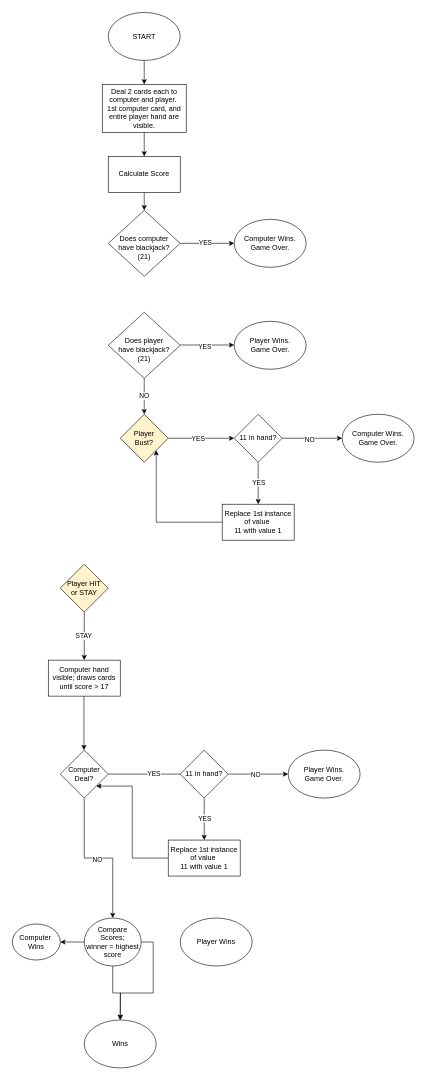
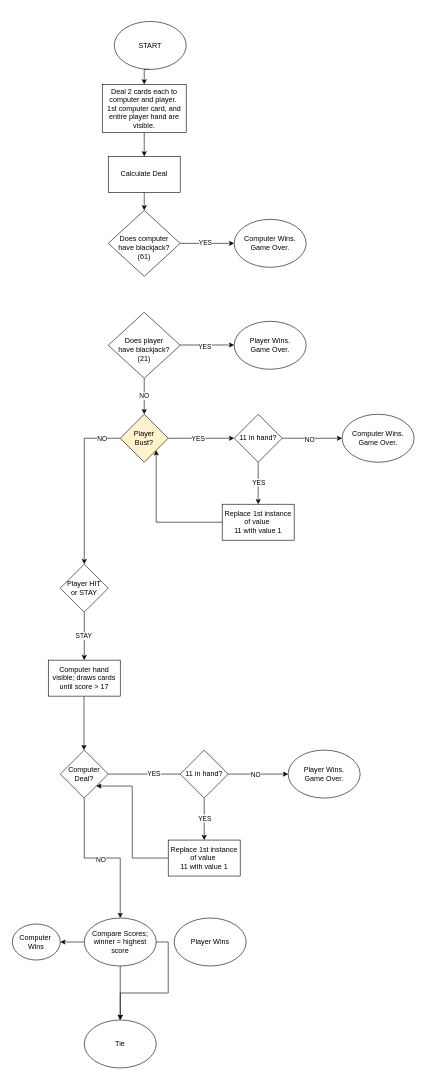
  <mxCell id="0" />
  <mxCell id="1" parent="0" />
  <mxCell id="2" style="edgeStyle=orthogonalEdgeStyle;rounded=0;orthogonalLoop=1;jettySize=auto;html=1;exitX=0.5;exitY=1;exitDx=0;exitDy=0;" parent="1" source="3" edge="1"><mxGeometry relative="1" as="geometry"><mxPoint x="240" y="140" as="targetPoint" /></mxGeometry></mxCell>
- <mxCell id="3" value="START" style="ellipse;whiteSpace=wrap;html=1;" parent="1" vertex="1"><mxGeometry x="180" y="20" width="120" height="80" as="geometry" /></mxCell>
+ <mxCell id="3" value="START" style="ellipse;whiteSpace=wrap;html=1;" parent="1" vertex="1"><mxGeometry x="190" y="35" width="120" height="80" as="geometry" /></mxCell>
  <mxCell id="4" style="edgeStyle=orthogonalEdgeStyle;rounded=0;orthogonalLoop=1;jettySize=auto;html=1;" parent="1" source="5" edge="1"><mxGeometry relative="1" as="geometry"><mxPoint x="240" y="260" as="targetPoint" /></mxGeometry></mxCell>
  <mxCell id="5" value="Deal 2 cards each to computer and player.&amp;nbsp;&lt;br&gt;1st computer card, and entire player hand are visible." style="rounded=0;whiteSpace=wrap;html=1;" parent="1" vertex="1"><mxGeometry x="170" y="140" width="140" height="80" as="geometry" /></mxCell>
  <mxCell id="6" style="edgeStyle=orthogonalEdgeStyle;rounded=0;orthogonalLoop=1;jettySize=auto;html=1;exitX=0.5;exitY=1;exitDx=0;exitDy=0;" parent="1" source="7" edge="1"><mxGeometry relative="1" as="geometry"><mxPoint x="240" y="350" as="targetPoint" /></mxGeometry></mxCell>
- <mxCell id="7" value="Calculate Score" style="rounded=0;whiteSpace=wrap;html=1;" parent="1" vertex="1"><mxGeometry x="180" y="260" width="120" height="60" as="geometry" /></mxCell>
+ <mxCell id="7" value="Calculate Deal" style="rounded=0;whiteSpace=wrap;html=1;" parent="1" vertex="1"><mxGeometry x="180" y="260" width="120" height="60" as="geometry" /></mxCell>
  <mxCell id="8" style="edgeStyle=orthogonalEdgeStyle;rounded=0;orthogonalLoop=1;jettySize=auto;html=1;entryX=0;entryY=0.5;entryDx=0;entryDy=0;" parent="1" source="10" target="11" edge="1"><mxGeometry relative="1" as="geometry"><mxPoint x="390" y="415" as="targetPoint" /><Array as="points"><mxPoint x="380" y="405" /><mxPoint x="380" y="405" /></Array></mxGeometry></mxCell>
  <mxCell id="9" value="YES" style="edgeLabel;html=1;align=center;verticalAlign=middle;resizable=0;points=[];" parent="8" vertex="1" connectable="0"><mxGeometry x="-0.098" y="1" relative="1" as="geometry"><mxPoint as="offset" /></mxGeometry></mxCell>
- <mxCell id="10" value="&lt;div&gt;&lt;span style=&quot;background-color: initial;&quot;&gt;&lt;br&gt;&lt;/span&gt;&lt;/div&gt;&lt;div&gt;&lt;span style=&quot;background-color: initial;&quot;&gt;Does computer&lt;/span&gt;&lt;/div&gt;&lt;div&gt;&lt;span style=&quot;background-color: initial;&quot;&gt;have blackjack?&lt;/span&gt;&lt;/div&gt;&lt;div&gt;(21)&lt;/div&gt;" style="rhombus;whiteSpace=wrap;html=1;" parent="1" vertex="1"><mxGeometry x="180" y="350" width="120" height="110" as="geometry" /></mxCell>
+ <mxCell id="10" value="&lt;div&gt;&lt;span style=&quot;background-color: initial;&quot;&gt;&lt;br&gt;&lt;/span&gt;&lt;/div&gt;&lt;div&gt;&lt;span style=&quot;background-color: initial;&quot;&gt;Does computer&lt;/span&gt;&lt;/div&gt;&lt;div&gt;&lt;span style=&quot;background-color: initial;&quot;&gt;have blackjack?&lt;/span&gt;&lt;/div&gt;&lt;div&gt;(61)&lt;/div&gt;" style="rhombus;whiteSpace=wrap;html=1;" parent="1" vertex="1"><mxGeometry x="180" y="350" width="120" height="110" as="geometry" /></mxCell>
  <mxCell id="11" value="Computer Wins.&lt;div&gt;Game Over.&lt;/div&gt;" style="ellipse;whiteSpace=wrap;html=1;" parent="1" vertex="1"><mxGeometry x="390" y="365" width="120" height="80" as="geometry" /></mxCell>
  <mxCell id="12" style="edgeStyle=orthogonalEdgeStyle;rounded=0;orthogonalLoop=1;jettySize=auto;html=1;entryX=0.5;entryY=0;entryDx=0;entryDy=0;" parent="1" source="14" edge="1"><mxGeometry relative="1" as="geometry"><mxPoint x="240" y="690" as="targetPoint" /></mxGeometry></mxCell>
  <mxCell id="13" value="NO" style="edgeLabel;html=1;align=center;verticalAlign=middle;resizable=0;points=[];" parent="12" vertex="1" connectable="0"><mxGeometry x="-0.05" y="-1" relative="1" as="geometry"><mxPoint as="offset" /></mxGeometry></mxCell>
  <mxCell id="14" value="&lt;div&gt;&lt;span style=&quot;background-color: initial;&quot;&gt;&lt;br&gt;&lt;/span&gt;&lt;/div&gt;&lt;div&gt;&lt;span style=&quot;background-color: initial;&quot;&gt;Does player&lt;/span&gt;&lt;/div&gt;&lt;div&gt;&lt;span style=&quot;background-color: initial;&quot;&gt;have blackjack?&lt;/span&gt;&lt;/div&gt;&lt;div&gt;(21)&lt;/div&gt;" style="rhombus;whiteSpace=wrap;html=1;" parent="1" vertex="1"><mxGeometry x="180" y="520" width="120" height="110" as="geometry" /></mxCell>
  <mxCell id="15" style="edgeStyle=orthogonalEdgeStyle;rounded=0;orthogonalLoop=1;jettySize=auto;html=1;" parent="1" edge="1"><mxGeometry relative="1" as="geometry"><mxPoint x="390" y="574.5" as="targetPoint" /><mxPoint x="300" y="574.5" as="sourcePoint" /></mxGeometry></mxCell>
  <mxCell id="16" value="YES" style="edgeLabel;html=1;align=center;verticalAlign=middle;resizable=0;points=[];" parent="15" vertex="1" connectable="0"><mxGeometry x="-0.116" y="-1" relative="1" as="geometry"><mxPoint y="1" as="offset" /></mxGeometry></mxCell>
  <mxCell id="17" value="Player Wins.&lt;div&gt;Game Over.&lt;/div&gt;" style="ellipse;whiteSpace=wrap;html=1;" parent="1" vertex="1"><mxGeometry x="390" y="535" width="120" height="80" as="geometry" /></mxCell>
  <mxCell id="18" style="edgeStyle=orthogonalEdgeStyle;rounded=0;orthogonalLoop=1;jettySize=auto;html=1;" parent="1" source="22" edge="1"><mxGeometry relative="1" as="geometry"><mxPoint x="390" y="730" as="targetPoint" /></mxGeometry></mxCell>
  <mxCell id="19" value="YES" style="edgeLabel;html=1;align=center;verticalAlign=middle;resizable=0;points=[];" parent="18" vertex="1" connectable="0"><mxGeometry x="0.12" y="-3" relative="1" as="geometry"><mxPoint x="-12" y="-3" as="offset" /></mxGeometry></mxCell>
+ <mxCell id="20" style="edgeStyle=orthogonalEdgeStyle;rounded=0;orthogonalLoop=1;jettySize=auto;html=1;exitX=0;exitY=0.5;exitDx=0;exitDy=0;" parent="1" source="22" target="33" edge="1"><mxGeometry relative="1" as="geometry"><mxPoint x="150" y="940" as="targetPoint" /></mxGeometry></mxCell>
+ <mxCell id="21" value="NO" style="edgeLabel;html=1;align=center;verticalAlign=middle;resizable=0;points=[];" parent="20" vertex="1" connectable="0"><mxGeometry x="-0.803" y="2" relative="1" as="geometry"><mxPoint x="-4" y="-2" as="offset" /></mxGeometry></mxCell>
  <mxCell id="22" value="Player&lt;div&gt;Bust?&lt;/div&gt;" style="rhombus;whiteSpace=wrap;html=1;fillColor=#fff2cc;" parent="1" vertex="1"><mxGeometry x="200" y="690" width="80" height="80" as="geometry" /></mxCell>
  <mxCell id="23" style="edgeStyle=orthogonalEdgeStyle;rounded=0;orthogonalLoop=1;jettySize=auto;html=1;" parent="1" source="27" edge="1"><mxGeometry relative="1" as="geometry"><mxPoint x="570" y="730" as="targetPoint" /></mxGeometry></mxCell>
  <mxCell id="24" value="NO" style="edgeLabel;html=1;align=center;verticalAlign=middle;resizable=0;points=[];" parent="23" vertex="1" connectable="0"><mxGeometry x="-0.108" y="-1" relative="1" as="geometry"><mxPoint as="offset" /></mxGeometry></mxCell>
  <mxCell id="25" style="edgeStyle=orthogonalEdgeStyle;rounded=0;orthogonalLoop=1;jettySize=auto;html=1;exitX=0.5;exitY=1;exitDx=0;exitDy=0;" parent="1" source="27" edge="1"><mxGeometry relative="1" as="geometry"><mxPoint x="430" y="840" as="targetPoint" /></mxGeometry></mxCell>
  <mxCell id="26" value="YES" style="edgeLabel;html=1;align=center;verticalAlign=middle;resizable=0;points=[];" parent="25" vertex="1" connectable="0"><mxGeometry x="-0.064" y="3" relative="1" as="geometry"><mxPoint x="-3" as="offset" /></mxGeometry></mxCell>
  <mxCell id="27" value="11 in hand?" style="rhombus;whiteSpace=wrap;html=1;" parent="1" vertex="1"><mxGeometry x="390" y="690" width="80" height="80" as="geometry" /></mxCell>
  <mxCell id="28" value="Computer Wins.&lt;div&gt;Game Over.&lt;/div&gt;" style="ellipse;whiteSpace=wrap;html=1;" parent="1" vertex="1"><mxGeometry x="570" y="690" width="120" height="80" as="geometry" /></mxCell>
  <mxCell id="29" style="edgeStyle=orthogonalEdgeStyle;rounded=0;orthogonalLoop=1;jettySize=auto;html=1;exitX=0;exitY=0.5;exitDx=0;exitDy=0;entryX=1;entryY=1;entryDx=0;entryDy=0;" parent="1" source="30" target="22" edge="1"><mxGeometry relative="1" as="geometry"><mxPoint x="260" y="780" as="targetPoint" /><Array as="points"><mxPoint x="260" y="870" /></Array></mxGeometry></mxCell>
  <mxCell id="30" value="Replace 1st instance of value&amp;nbsp;&lt;div&gt;&lt;span style=&quot;background-color: initial;&quot;&gt;11 with value 1&lt;/span&gt;&lt;/div&gt;" style="rounded=0;whiteSpace=wrap;html=1;" parent="1" vertex="1"><mxGeometry x="370" y="840" width="120" height="60" as="geometry" /></mxCell>
  <mxCell id="31" style="edgeStyle=orthogonalEdgeStyle;rounded=0;orthogonalLoop=1;jettySize=auto;html=1;exitX=0.5;exitY=1;exitDx=0;exitDy=0;" parent="1" source="33" edge="1"><mxGeometry relative="1" as="geometry"><mxPoint x="140" y="1100" as="targetPoint" /></mxGeometry></mxCell>
  <mxCell id="32" value="STAY" style="edgeLabel;html=1;align=center;verticalAlign=middle;resizable=0;points=[];" parent="31" vertex="1" connectable="0"><mxGeometry x="-0.031" y="-2" relative="1" as="geometry"><mxPoint as="offset" /></mxGeometry></mxCell>
- <mxCell id="33" value="Player HIT&lt;div&gt;or STAY&lt;/div&gt;" style="rhombus;whiteSpace=wrap;html=1;fillColor=#fff2cc;" parent="1" vertex="1"><mxGeometry x="100" y="940" width="80" height="80" as="geometry" /></mxCell>
+ <mxCell id="33" value="Player HIT&lt;div&gt;or STAY&lt;/div&gt;" style="rhombus;whiteSpace=wrap;html=1;" parent="1" vertex="1"><mxGeometry x="100" y="940" width="80" height="80" as="geometry" /></mxCell>
  <mxCell id="34" style="edgeStyle=orthogonalEdgeStyle;rounded=0;orthogonalLoop=1;jettySize=auto;html=1;exitX=0.5;exitY=1;exitDx=0;exitDy=0;" parent="1" edge="1"><mxGeometry relative="1" as="geometry"><mxPoint x="139.5" y="1250" as="targetPoint" /><mxPoint x="139.5" y="1160" as="sourcePoint" /></mxGeometry></mxCell>
  <mxCell id="35" value="Computer hand visible; draws cards until score &amp;gt; 17" style="rounded=0;whiteSpace=wrap;html=1;" parent="1" vertex="1"><mxGeometry x="80" y="1100" width="120" height="60" as="geometry" /></mxCell>
  <mxCell id="36" style="edgeStyle=orthogonalEdgeStyle;rounded=0;orthogonalLoop=1;jettySize=auto;html=1;exitX=1;exitY=0.5;exitDx=0;exitDy=0;" parent="1" source="40" edge="1"><mxGeometry relative="1" as="geometry"><mxPoint x="330" y="1290" as="targetPoint" /></mxGeometry></mxCell>
  <mxCell id="37" value="YES" style="edgeLabel;html=1;align=center;verticalAlign=middle;resizable=0;points=[];" parent="36" vertex="1" connectable="0"><mxGeometry x="-0.006" y="1" relative="1" as="geometry"><mxPoint x="-1" y="-1" as="offset" /></mxGeometry></mxCell>
  <mxCell id="38" style="edgeStyle=orthogonalEdgeStyle;rounded=0;orthogonalLoop=1;jettySize=auto;html=1;exitX=0.5;exitY=1;exitDx=0;exitDy=0;" parent="1" source="40" target="52" edge="1"><mxGeometry relative="1" as="geometry"><mxPoint x="140" y="1430" as="targetPoint" /></mxGeometry></mxCell>
  <mxCell id="39" value="NO" style="edgeLabel;html=1;align=center;verticalAlign=middle;resizable=0;points=[];" parent="38" vertex="1" connectable="0"><mxGeometry x="-0.025" y="-2" relative="1" as="geometry"><mxPoint as="offset" /></mxGeometry></mxCell>
  <mxCell id="40" value="Computer&lt;br&gt;Deal?" style="rhombus;whiteSpace=wrap;html=1;" parent="1" vertex="1"><mxGeometry x="100" y="1250" width="80" height="80" as="geometry" /></mxCell>
  <mxCell id="41" style="edgeStyle=orthogonalEdgeStyle;rounded=0;orthogonalLoop=1;jettySize=auto;html=1;" parent="1" source="45" edge="1"><mxGeometry relative="1" as="geometry"><mxPoint x="480" y="1290" as="targetPoint" /></mxGeometry></mxCell>
  <mxCell id="42" value="NO" style="edgeLabel;html=1;align=center;verticalAlign=middle;resizable=0;points=[];" parent="41" vertex="1" connectable="0"><mxGeometry x="-0.108" y="-1" relative="1" as="geometry"><mxPoint as="offset" /></mxGeometry></mxCell>
  <mxCell id="43" style="edgeStyle=orthogonalEdgeStyle;rounded=0;orthogonalLoop=1;jettySize=auto;html=1;exitX=0.5;exitY=1;exitDx=0;exitDy=0;" parent="1" source="45" edge="1"><mxGeometry relative="1" as="geometry"><mxPoint x="340" y="1400" as="targetPoint" /></mxGeometry></mxCell>
  <mxCell id="44" value="YES" style="edgeLabel;html=1;align=center;verticalAlign=middle;resizable=0;points=[];" parent="43" vertex="1" connectable="0"><mxGeometry x="-0.064" y="3" relative="1" as="geometry"><mxPoint x="-3" as="offset" /></mxGeometry></mxCell>
  <mxCell id="45" value="11 in hand?" style="rhombus;whiteSpace=wrap;html=1;" parent="1" vertex="1"><mxGeometry x="300" y="1250" width="80" height="80" as="geometry" /></mxCell>
  <mxCell id="46" value="Player Wins.&lt;div&gt;Game Over.&lt;/div&gt;" style="ellipse;whiteSpace=wrap;html=1;" parent="1" vertex="1"><mxGeometry x="480" y="1250" width="120" height="80" as="geometry" /></mxCell>
  <mxCell id="47" style="edgeStyle=orthogonalEdgeStyle;rounded=0;orthogonalLoop=1;jettySize=auto;html=1;exitX=0;exitY=0.5;exitDx=0;exitDy=0;entryX=1;entryY=1;entryDx=0;entryDy=0;" parent="1" source="48" target="40" edge="1"><mxGeometry relative="1" as="geometry"><mxPoint x="170" y="1310" as="targetPoint" /><Array as="points"><mxPoint x="220" y="1430" /><mxPoint x="220" y="1310" /></Array></mxGeometry></mxCell>
  <mxCell id="48" value="Replace 1st instance of value&amp;nbsp;&lt;div&gt;&lt;span style=&quot;background-color: initial;&quot;&gt;11 with value 1&lt;/span&gt;&lt;/div&gt;" style="rounded=0;whiteSpace=wrap;html=1;" parent="1" vertex="1"><mxGeometry x="280" y="1400" width="120" height="60" as="geometry" /></mxCell>
  <mxCell id="49" style="edgeStyle=orthogonalEdgeStyle;rounded=0;orthogonalLoop=1;jettySize=auto;html=1;" parent="1" source="52" target="54" edge="1"><mxGeometry relative="1" as="geometry"><mxPoint x="50" y="1570" as="targetPoint" /></mxGeometry></mxCell>
  <mxCell id="50" style="edgeStyle=orthogonalEdgeStyle;rounded=0;orthogonalLoop=1;jettySize=auto;html=1;exitX=0.5;exitY=1;exitDx=0;exitDy=0;" parent="1" source="52" edge="1"><mxGeometry relative="1" as="geometry"><mxPoint x="200" y="1700" as="targetPoint" /></mxGeometry></mxCell>
  <mxCell id="51" style="edgeStyle=orthogonalEdgeStyle;rounded=0;orthogonalLoop=1;jettySize=auto;html=1;exitX=1;exitY=0.5;exitDx=0;exitDy=0;" parent="1" source="52" target="55" edge="1"><mxGeometry relative="1" as="geometry"><mxPoint x="360" y="1570" as="targetPoint" /></mxGeometry></mxCell>
- <mxCell id="52" value="Compare Scores;&lt;div&gt;winner = highest score&lt;/div&gt;" style="ellipse;whiteSpace=wrap;html=1;" parent="1" vertex="1"><mxGeometry x="140" y="1530" width="95" height="80" as="geometry" /></mxCell>
- <mxCell id="53" value="Player Wins" style="ellipse;whiteSpace=wrap;html=1;" parent="1" vertex="1"><mxGeometry x="300" y="1530" width="120" height="80" as="geometry" /></mxCell>
+ <mxCell id="52" value="Compare Scores;&lt;div&gt;winner = highest score&lt;/div&gt;" style="ellipse;whiteSpace=wrap;html=1;" parent="1" vertex="1"><mxGeometry x="140" y="1530" width="120" height="80" as="geometry" /></mxCell>
+ <mxCell id="53" value="Player Wins" style="ellipse;whiteSpace=wrap;html=1;" parent="1" vertex="1"><mxGeometry x="290" y="1530" width="120" height="80" as="geometry" /></mxCell>
  <mxCell id="54" value="Computer&amp;nbsp;&lt;div&gt;Wins&lt;/div&gt;" style="ellipse;whiteSpace=wrap;html=1;" parent="1" vertex="1"><mxGeometry x="20" y="1540" width="80" height="60" as="geometry" /></mxCell>
- <mxCell id="55" value="Wins" style="ellipse;whiteSpace=wrap;html=1;" parent="1" vertex="1"><mxGeometry x="140" y="1700" width="120" height="80" as="geometry" /></mxCell>
+ <mxCell id="55" value="Tie" style="ellipse;whiteSpace=wrap;html=1;" parent="1" vertex="1"><mxGeometry x="140" y="1700" width="120" height="80" as="geometry" /></mxCell>
